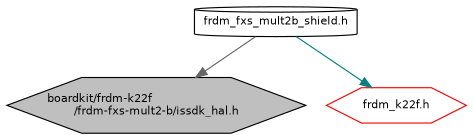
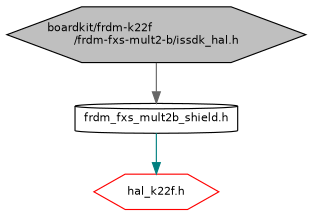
  digraph {
    node [color=black fillcolor=white fontname=Helvetica fontsize=10 shape=hexagon style=filled]
    edge [fontname=Helvetica fontsize=10 labelfontname=Helvetica labelfontsize=10 style=solid]
    n1 [fillcolor=grey75 fontcolor=black height=0.2 label="boardkit/frdm-k22f\l/frdm-fxs-mult2-b/issdk_hal.h" width=0.4]
    n2 [height=0.2 label="frdm_fxs_mult2b_shield.h" shape=cylinder width=0.4]
-   n3 [color=red height=0.2 label="frdm_k22f.h" width=0.4]
-   n2 -> n1 [color=gray40]
+   n3 [color=red height=0.2 label="hal_k22f.h" width=0.4]
+   n1 -> n2 [color=gray40]
    n2 -> n3 [color=teal]
  }
